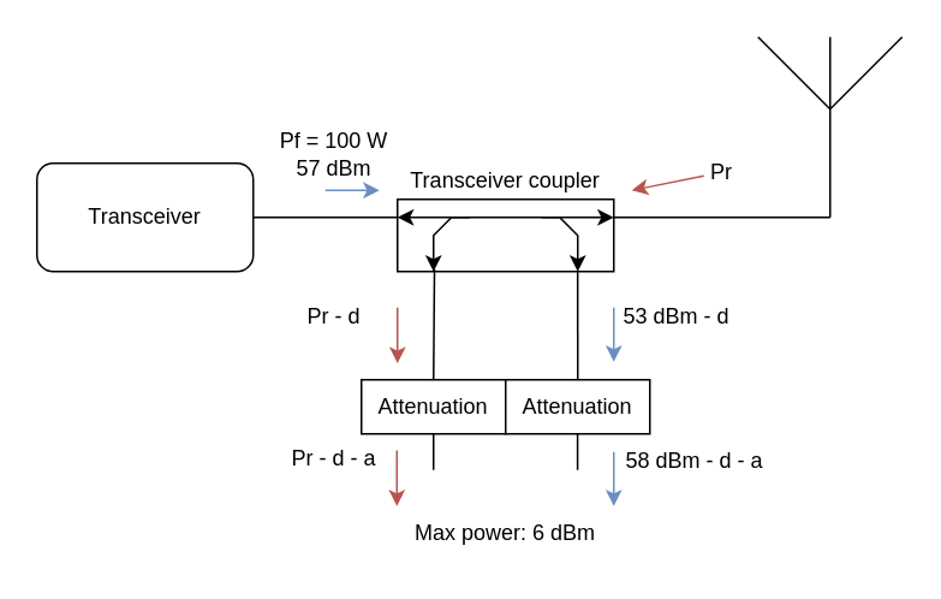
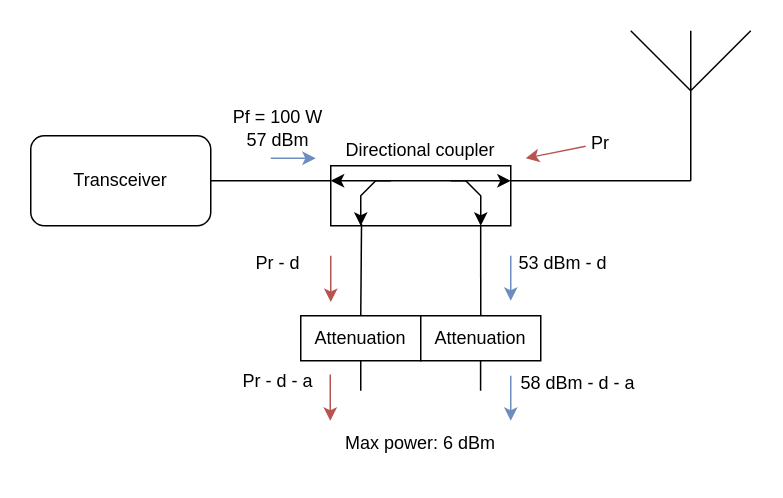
  <mxCell id="0" />
  <mxCell id="1" parent="0" />
  <mxCell id="2" value="Transceiver" style="whiteSpace=wrap;html=1;rounded=1;" parent="1" vertex="1"><mxGeometry x="20" y="90" width="120" height="60" as="geometry" /></mxCell>
  <mxCell id="3" value="" style="verticalLabelPosition=bottom;shadow=0;dashed=0;align=center;html=1;verticalAlign=top;shape=mxgraph.electrical.radio.aerial_-_antenna_1;" parent="1" vertex="1"><mxGeometry x="420" y="20" width="80" height="100" as="geometry" /></mxCell>
  <mxCell id="4" value="" style="group" parent="1" vertex="1" connectable="0"><mxGeometry x="220" y="110" width="120" height="40" as="geometry" /></mxCell>
  <mxCell id="5" value="" style="rounded=0;whiteSpace=wrap;html=1;" parent="4" vertex="1"><mxGeometry width="120" height="40" as="geometry" /></mxCell>
  <mxCell id="6" value="" style="endArrow=classic;startArrow=classic;html=1;rounded=0;" parent="4" edge="1"><mxGeometry width="50" height="50" relative="1" as="geometry"><mxPoint y="10" as="sourcePoint" /><mxPoint x="120" y="10" as="targetPoint" /></mxGeometry></mxCell>
  <mxCell id="7" value="" style="endArrow=classic;html=1;rounded=0;" parent="4" edge="1"><mxGeometry width="50" height="50" relative="1" as="geometry"><mxPoint x="40" y="10" as="sourcePoint" /><mxPoint x="20" y="40" as="targetPoint" /><Array as="points"><mxPoint x="30" y="10" /><mxPoint x="20" y="20" /></Array></mxGeometry></mxCell>
  <mxCell id="8" value="" style="endArrow=classic;html=1;rounded=0;" parent="4" edge="1"><mxGeometry width="50" height="50" relative="1" as="geometry"><mxPoint x="80" y="10" as="sourcePoint" /><mxPoint x="100" y="40" as="targetPoint" /><Array as="points"><mxPoint x="90" y="10" /><mxPoint x="100" y="20" /></Array></mxGeometry></mxCell>
  <mxCell id="9" value="" style="endArrow=none;html=1;rounded=0;entryX=0.5;entryY=1;entryDx=0;entryDy=0;entryPerimeter=0;exitX=1;exitY=0.25;exitDx=0;exitDy=0;" parent="1" source="5" target="3" edge="1"><mxGeometry width="50" height="50" relative="1" as="geometry"><mxPoint x="220" y="190" as="sourcePoint" /><mxPoint x="270" y="140" as="targetPoint" /></mxGeometry></mxCell>
  <mxCell id="10" value="" style="endArrow=none;html=1;rounded=0;entryX=0;entryY=0.25;entryDx=0;entryDy=0;exitX=1;exitY=0.5;exitDx=0;exitDy=0;" parent="1" source="2" target="5" edge="1"><mxGeometry width="50" height="50" relative="1" as="geometry"><mxPoint x="220" y="190" as="sourcePoint" /><mxPoint x="270" y="140" as="targetPoint" /></mxGeometry></mxCell>
  <mxCell id="11" value="Attenuation" style="rounded=0;whiteSpace=wrap;html=1;" parent="1" vertex="1"><mxGeometry x="200" y="210" width="80" height="30" as="geometry" /></mxCell>
  <mxCell id="12" value="" style="endArrow=none;html=1;rounded=0;entryX=0.171;entryY=0.967;entryDx=0;entryDy=0;entryPerimeter=0;exitX=0.5;exitY=0;exitDx=0;exitDy=0;" parent="1" source="11" target="5" edge="1"><mxGeometry width="50" height="50" relative="1" as="geometry"><mxPoint x="230" y="200" as="sourcePoint" /><mxPoint x="270" y="140" as="targetPoint" /></mxGeometry></mxCell>
  <mxCell id="13" value="Attenuation" style="rounded=0;whiteSpace=wrap;html=1;" parent="1" vertex="1"><mxGeometry x="280" y="210" width="80" height="30" as="geometry" /></mxCell>
  <mxCell id="14" value="" style="endArrow=none;html=1;rounded=0;exitX=0.5;exitY=0;exitDx=0;exitDy=0;entryX=0.833;entryY=1;entryDx=0;entryDy=0;entryPerimeter=0;" parent="1" source="13" target="5" edge="1"><mxGeometry width="50" height="50" relative="1" as="geometry"><mxPoint x="290" y="210" as="sourcePoint" /><mxPoint x="340" y="160" as="targetPoint" /></mxGeometry></mxCell>
  <mxCell id="15" value="" style="endArrow=classic;html=1;rounded=0;fillColor=#f8cecc;strokeColor=#b85450;" parent="1" source="16" edge="1"><mxGeometry width="50" height="50" relative="1" as="geometry"><mxPoint x="370" y="104.94" as="sourcePoint" /><mxPoint x="350" y="105" as="targetPoint" /></mxGeometry></mxCell>
  <mxCell id="16" value="Pr" style="text;html=1;strokeColor=none;fillColor=none;align=center;verticalAlign=middle;whiteSpace=wrap;rounded=0;" parent="1" vertex="1"><mxGeometry x="390" y="80" width="20" height="30" as="geometry" /></mxCell>
  <mxCell id="17" value="" style="endArrow=classic;html=1;rounded=0;fillColor=#dae8fc;strokeColor=#6c8ebf;" parent="1" edge="1"><mxGeometry width="50" height="50" relative="1" as="geometry"><mxPoint x="340" y="170" as="sourcePoint" /><mxPoint x="340" y="200" as="targetPoint" /></mxGeometry></mxCell>
  <mxCell id="18" value="" style="endArrow=classic;html=1;rounded=0;fillColor=#f8cecc;strokeColor=#b85450;" parent="1" edge="1"><mxGeometry width="50" height="50" relative="1" as="geometry"><mxPoint x="220" y="170" as="sourcePoint" /><mxPoint x="220.03" y="200.88" as="targetPoint" /></mxGeometry></mxCell>
- <mxCell id="19" value="Transceiver coupler" style="text;html=1;strokeColor=none;fillColor=none;align=center;verticalAlign=middle;whiteSpace=wrap;rounded=0;" parent="1" vertex="1"><mxGeometry x="220" y="85" width="120" height="30" as="geometry" /></mxCell>
+ <mxCell id="19" value="Directional coupler" style="text;html=1;strokeColor=none;fillColor=none;align=center;verticalAlign=middle;whiteSpace=wrap;rounded=0;" parent="1" vertex="1"><mxGeometry x="220" y="85" width="120" height="30" as="geometry" /></mxCell>
  <mxCell id="20" value="53 dBm - d" style="text;html=1;strokeColor=none;fillColor=none;align=center;verticalAlign=middle;whiteSpace=wrap;rounded=0;" parent="1" vertex="1"><mxGeometry x="340" y="160" width="70" height="30" as="geometry" /></mxCell>
  <mxCell id="21" value="Pr - d" style="text;html=1;strokeColor=none;fillColor=none;align=center;verticalAlign=middle;whiteSpace=wrap;rounded=0;" parent="1" vertex="1"><mxGeometry x="160" y="160" width="50" height="30" as="geometry" /></mxCell>
  <mxCell id="22" value="" style="endArrow=classic;html=1;rounded=0;fillColor=#dae8fc;strokeColor=#6c8ebf;" parent="1" edge="1"><mxGeometry width="50" height="50" relative="1" as="geometry"><mxPoint x="180" y="105" as="sourcePoint" /><mxPoint x="210" y="105" as="targetPoint" /></mxGeometry></mxCell>
  <mxCell id="23" value="Pf = 100 W&lt;br&gt;57 dBm" style="text;html=1;strokeColor=none;fillColor=none;align=center;verticalAlign=middle;whiteSpace=wrap;rounded=0;" parent="1" vertex="1"><mxGeometry x="150" y="70" width="70" height="30" as="geometry" /></mxCell>
  <mxCell id="24" value="" style="endArrow=none;html=1;rounded=0;entryX=0.5;entryY=1;entryDx=0;entryDy=0;exitX=0.5;exitY=0;exitDx=0;exitDy=0;exitPerimeter=0;" parent="1" target="11" edge="1"><mxGeometry width="50" height="50" relative="1" as="geometry"><mxPoint x="240" y="260" as="sourcePoint" /><mxPoint x="300" y="320" as="targetPoint" /></mxGeometry></mxCell>
  <mxCell id="25" value="" style="endArrow=none;html=1;rounded=0;entryX=0.5;entryY=1;entryDx=0;entryDy=0;exitX=0.5;exitY=0;exitDx=0;exitDy=0;exitPerimeter=0;" parent="1" edge="1"><mxGeometry width="50" height="50" relative="1" as="geometry"><mxPoint x="319.9" y="260" as="sourcePoint" /><mxPoint x="319.9" y="240" as="targetPoint" /></mxGeometry></mxCell>
  <mxCell id="26" value="Max power: 6 dBm" style="text;html=1;strokeColor=none;fillColor=none;align=center;verticalAlign=middle;whiteSpace=wrap;rounded=0;" parent="1" vertex="1"><mxGeometry x="220" y="280" width="120" height="30" as="geometry" /></mxCell>
  <mxCell id="27" value="" style="endArrow=classic;html=1;rounded=0;fillColor=#dae8fc;strokeColor=#6c8ebf;" parent="1" edge="1"><mxGeometry width="50" height="50" relative="1" as="geometry"><mxPoint x="340" y="250" as="sourcePoint" /><mxPoint x="340" y="280" as="targetPoint" /></mxGeometry></mxCell>
  <mxCell id="28" value="58 dBm - d - a" style="text;html=1;strokeColor=none;fillColor=none;align=center;verticalAlign=middle;whiteSpace=wrap;rounded=0;" parent="1" vertex="1"><mxGeometry x="340" y="240" width="90" height="30" as="geometry" /></mxCell>
  <mxCell id="29" value="" style="endArrow=classic;html=1;rounded=0;fillColor=#f8cecc;strokeColor=#b85450;" parent="1" edge="1"><mxGeometry width="50" height="50" relative="1" as="geometry"><mxPoint x="219.67" y="249.12" as="sourcePoint" /><mxPoint x="219.7" y="280" as="targetPoint" /></mxGeometry></mxCell>
  <mxCell id="30" value="Pr - d - a" style="text;html=1;strokeColor=none;fillColor=none;align=center;verticalAlign=middle;whiteSpace=wrap;rounded=0;" parent="1" vertex="1"><mxGeometry x="159.67" y="239.12" width="50" height="30" as="geometry" /></mxCell>
